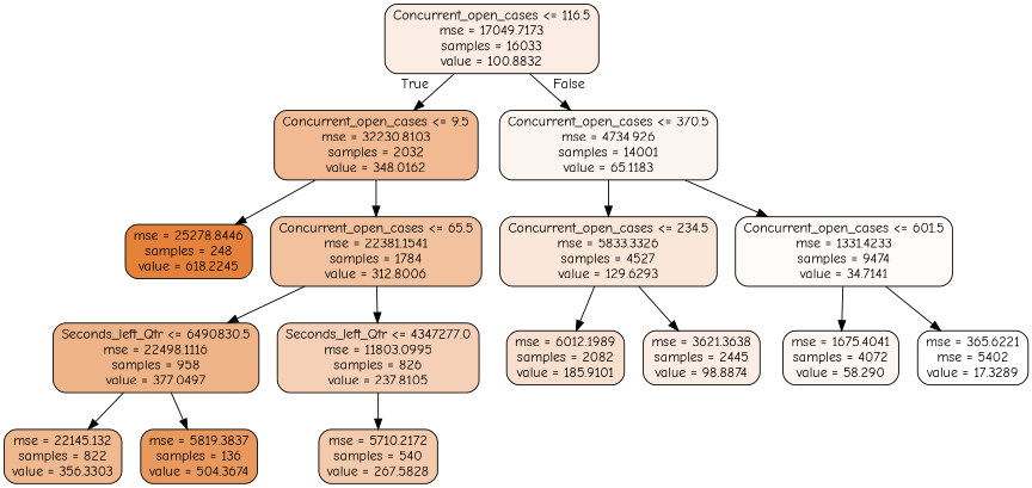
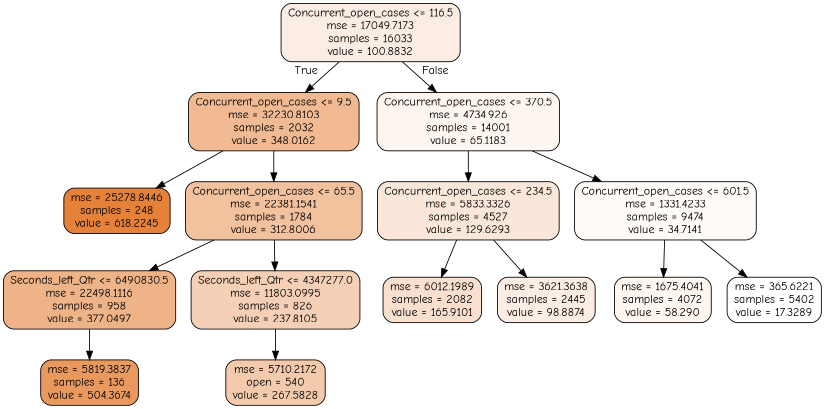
  digraph {
    fontname="Comic Neue"
    node [color=black fillcolor="#e5813923" fontname="Comic Neue" shape=box style="filled, rounded"]
    edge [fontname="Comic Neue"]
    n1 [label="Concurrent_open_cases <= 116.5\nmse = 17049.7173\nsamples = 16033\nvalue = 100.8832"]
    n2 [fillcolor="#e581398c" label="Concurrent_open_cases <= 9.5\nmse = 32230.8103\nsamples = 2032\nvalue = 348.0162"]
    n3 [fillcolor="#e5813914" label="Concurrent_open_cases <= 370.5\nmse = 4734.926\nsamples = 14001\nvalue = 65.1183"]
    n4 [fillcolor="#e58139ff" label="mse = 25278.8446\nsamples = 248\nvalue = 618.2245"]
    n5 [fillcolor="#e581397d" label="Concurrent_open_cases <= 65.5\nmse = 22381.1541\nsamples = 1784\nvalue = 312.8006"]
    n6 [fillcolor="#e5813930" label="Concurrent_open_cases <= 234.5\nmse = 5833.3326\nsamples = 4527\nvalue = 129.6293"]
    n7 [fillcolor="#e5813907" label="Concurrent_open_cases <= 601.5\nmse = 1331.4233\nsamples = 9474\nvalue = 34.7141"]
    n8 [fillcolor="#e5813999" label="Seconds_left_Qtr <= 6490830.5\nmse = 22498.1116\nsamples = 958\nvalue = 377.0497"]
    n9 [fillcolor="#e581395e" label="Seconds_left_Qtr <= 4347277.0\nmse = 11803.0995\nsamples = 826\nvalue = 237.8105"]
-   n10 [fillcolor="#e5813990" label="mse = 22145.132\nsamples = 822\nvalue = 356.3303"]
    n11 [fillcolor="#e58139cf" label="mse = 5819.3837\nsamples = 136\nvalue = 504.3674"]
-   n12 [fillcolor="#e581396a" label="mse = 5710.2172\nsamples = 540\nvalue = 267.5828"]
-   n13 [fillcolor="#e581393f" label="mse = 6012.1989\nsamples = 2082\nvalue = 185.9101"]
+   n12 [fillcolor="#e581396a" label="mse = 5710.2172\nopen = 540\nvalue = 267.5828"]
+   n13 [fillcolor="#e581393f" label="mse = 6012.1989\nsamples = 2082\nvalue = 165.9101"]
    n14 [label="mse = 3621.3638\nsamples = 2445\nvalue = 98.8874"]
    n15 [fillcolor="#e5813911" label="mse = 1675.4041\nsamples = 4072\nvalue = 58.290"]
-   n16 [fillcolor="#e5813900" label="mse = 365.6221\nmse = 5402\nvalue = 17.3289"]
+   n16 [fillcolor="#e5813900" label="mse = 365.6221\nsamples = 5402\nvalue = 17.3289"]
    n1 -> n2 [headlabel=True labelangle=45 labeldistance=2.5]
    n1 -> n3 [headlabel=False labelangle=-45 labeldistance=2.5]
    n2 -> n4
    n2 -> n5
    n3 -> n6
    n3 -> n7
    n5 -> n8
    n5 -> n9
    n6 -> n13
    n6 -> n14
    n7 -> n15
    n7 -> n16
-   n8 -> n10
    n8 -> n11
    n9 -> n12
  }
